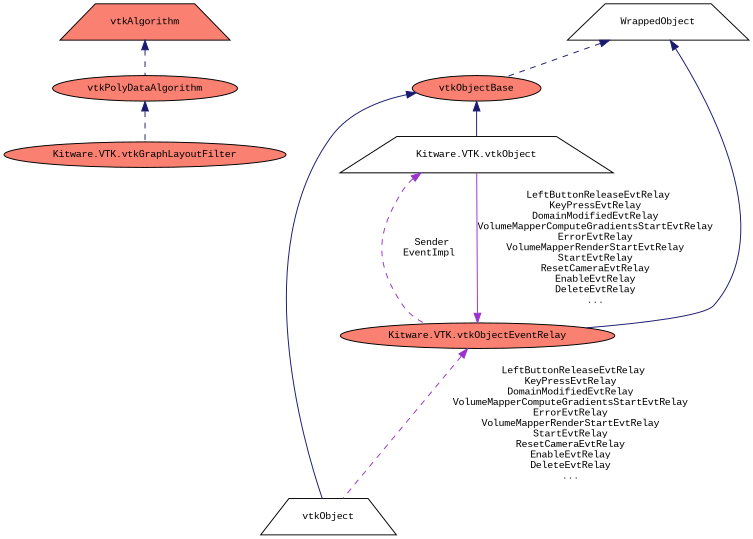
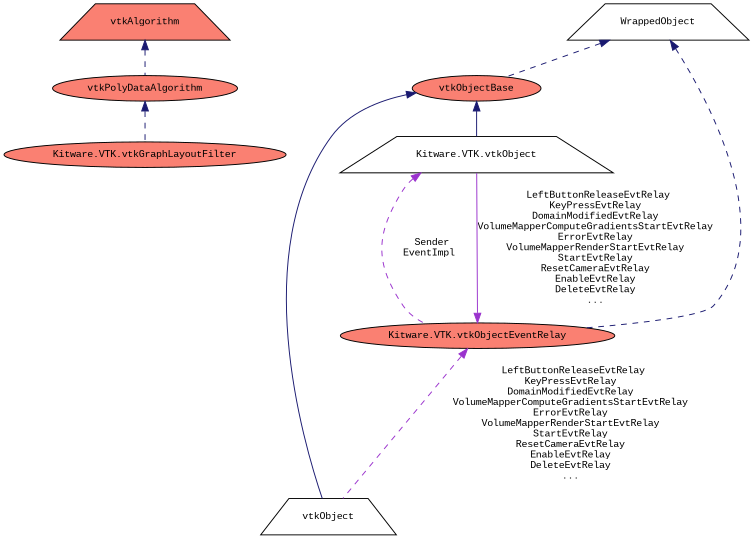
  digraph {
    fontname="Liberation Mono"
    node [color=black fillcolor=salmon fontname="Liberation Mono" fontsize=10 shape=ellipse style=filled]
    edge [color=midnightblue dir=back fontname="Liberation Mono" fontsize=10 labelfontname=FreeSans labelfontsize=10 style=dashed]
    n1 [fontcolor=black height=0.2 label="Kitware.VTK.vtkGraphLayoutFilter" width=0.4]
    n2 [height=0.2 label=vtkPolyDataAlgorithm width=0.4]
    n3 [height=0.2 label=vtkAlgorithm shape=trapezium width=0.4]
    n4 [fillcolor=white height=0.2 label=vtkObject shape=trapezium width=0.4]
    n5 [height=0.2 label=vtkObjectBase width=0.4]
    n6 [fillcolor=white height=0.2 label="Kitware.VTK.vtkObject" shape=trapezium width=0.4]
    n7 [height=0.2 label="Kitware.VTK.vtkObjectEventRelay" width=0.4]
    n8 [fillcolor=white height=0.2 label=WrappedObject shape=trapezium width=0.4]
    n2 -> n1
    n3 -> n2
    n5 -> n4 [style=solid]
    n5 -> n6 [style=solid]
    n6 -> n7 [color=darkorchid3 label=" Sender\nEventImpl"]
    n7 -> n4 [color=darkorchid3 label=" LeftButtonReleaseEvtRelay\nKeyPressEvtRelay\nDomainModifiedEvtRelay\nVolumeMapperComputeGradientsStartEvtRelay\nErrorEvtRelay\nVolumeMapperRenderStartEvtRelay\nStartEvtRelay\nResetCameraEvtRelay\nEnableEvtRelay\nDeleteEvtRelay\n..."]
    n7 -> n6 [color=darkorchid3 label=" LeftButtonReleaseEvtRelay\nKeyPressEvtRelay\nDomainModifiedEvtRelay\nVolumeMapperComputeGradientsStartEvtRelay\nErrorEvtRelay\nVolumeMapperRenderStartEvtRelay\nStartEvtRelay\nResetCameraEvtRelay\nEnableEvtRelay\nDeleteEvtRelay\n..." style=solid]
    n8 -> n5
-   n8 -> n7 [style=solid]
+   n8 -> n7
  }
